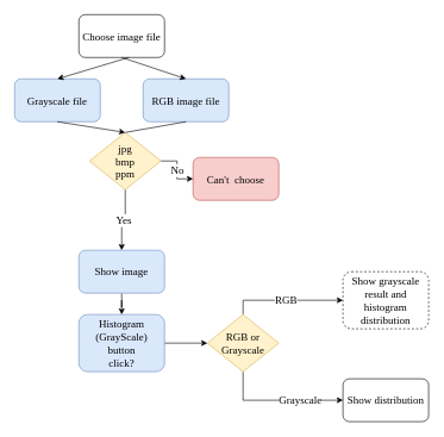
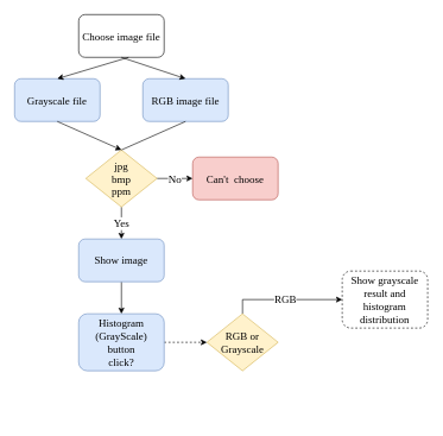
  <mxCell id="0" />
  <mxCell id="1" parent="0" />
  <mxCell id="2" value="Choose image file" style="rounded=1;whiteSpace=wrap;html=1;fontSize=15;fontFamily=Comic Sans MS;" vertex="1" parent="1"><mxGeometry x="110" y="20" width="120" height="60" as="geometry" /></mxCell>
  <mxCell id="3" value="No" style="edgeStyle=orthogonalEdgeStyle;rounded=0;orthogonalLoop=1;jettySize=auto;html=1;fontSize=15;fontFamily=Comic Sans MS;" edge="1" parent="1" source="5" target="6"><mxGeometry relative="1" as="geometry"><mxPoint x="330" y="250" as="targetPoint" /></mxGeometry></mxCell>
  <mxCell id="4" value="Yes" style="edgeStyle=orthogonalEdgeStyle;rounded=0;orthogonalLoop=1;jettySize=auto;html=1;fontSize=15;fontFamily=Comic Sans MS;" edge="1" parent="1" source="5" target="8"><mxGeometry relative="1" as="geometry"><mxPoint x="170" y="330" as="targetPoint" /></mxGeometry></mxCell>
- <mxCell id="5" value="jpg&lt;br style=&quot;font-size: 15px;&quot;&gt;bmp&lt;br style=&quot;font-size: 15px;&quot;&gt;ppm" style="rhombus;whiteSpace=wrap;html=1;fontSize=15;fontFamily=Comic Sans MS;fillColor=#fff2cc;strokeColor=#d6b656;" vertex="1" parent="1"><mxGeometry x="125" y="185" width="100" height="80" as="geometry" /></mxCell>
+ <mxCell id="5" value="jpg&lt;br style=&quot;font-size: 15px;&quot;&gt;bmp&lt;br style=&quot;font-size: 15px;&quot;&gt;ppm" style="rhombus;whiteSpace=wrap;html=1;fontSize=15;fontFamily=Comic Sans MS;fillColor=#fff2cc;strokeColor=#d6b656;" vertex="1" parent="1"><mxGeometry x="120" y="210" width="100" height="80" as="geometry" /></mxCell>
  <mxCell id="6" value="Can't&amp;nbsp; choose" style="rounded=1;whiteSpace=wrap;html=1;fontSize=15;fillColor=#f8cecc;strokeColor=#b85450;fontFamily=Comic Sans MS;" vertex="1" parent="1"><mxGeometry x="270" y="220" width="120" height="60" as="geometry" /></mxCell>
  <mxCell id="7" style="edgeStyle=orthogonalEdgeStyle;rounded=0;orthogonalLoop=1;jettySize=auto;html=1;fontSize=15;fontFamily=Comic Sans MS;entryX=0.5;entryY=0;entryDx=0;entryDy=0;" edge="1" parent="1" source="8" target="18"><mxGeometry relative="1" as="geometry"><mxPoint x="170" y="430" as="targetPoint" /></mxGeometry></mxCell>
- <mxCell id="8" value="Show image" style="rounded=1;whiteSpace=wrap;html=1;fontSize=15;fontFamily=Comic Sans MS;fillColor=#dae8fc;strokeColor=#6c8ebf;" vertex="1" parent="1"><mxGeometry x="110" y="350" width="120" height="60" as="geometry" /></mxCell>
+ <mxCell id="8" value="Show image" style="rounded=1;whiteSpace=wrap;html=1;fontSize=15;fontFamily=Comic Sans MS;fillColor=#dae8fc;strokeColor=#6c8ebf;" vertex="1" parent="1"><mxGeometry x="110" y="335" width="120" height="60" as="geometry" /></mxCell>
  <mxCell id="9" value="RGB" style="edgeStyle=orthogonalEdgeStyle;rounded=0;orthogonalLoop=1;jettySize=auto;html=1;fontSize=15;fontFamily=Comic Sans MS;exitX=0.5;exitY=0;exitDx=0;exitDy=0;entryX=0;entryY=0.5;entryDx=0;entryDy=0;" edge="1" parent="1" source="20" target="16"><mxGeometry relative="1" as="geometry"><mxPoint x="380" y="410" as="targetPoint" /><mxPoint x="450" y="450" as="sourcePoint" /><Array as="points"><mxPoint x="340" y="420" /></Array></mxGeometry></mxCell>
  <mxCell id="10" value="RGB image file" style="rounded=1;whiteSpace=wrap;html=1;fontSize=15;fontFamily=Comic Sans MS;fillColor=#dae8fc;strokeColor=#6c8ebf;" vertex="1" parent="1"><mxGeometry x="200" y="110" width="120" height="60" as="geometry" /></mxCell>
  <mxCell id="11" value="Grayscale file" style="rounded=1;whiteSpace=wrap;html=1;fontSize=15;fontFamily=Comic Sans MS;fillColor=#dae8fc;strokeColor=#6c8ebf;" vertex="1" parent="1"><mxGeometry x="20" y="110" width="120" height="60" as="geometry" /></mxCell>
  <mxCell id="12" value="" style="endArrow=classic;html=1;fontSize=15;exitX=0.5;exitY=1;exitDx=0;exitDy=0;entryX=0.5;entryY=0;entryDx=0;entryDy=0;fontFamily=Comic Sans MS;" edge="1" parent="1" source="2" target="10"><mxGeometry width="50" height="50" relative="1" as="geometry"><mxPoint x="180" y="360" as="sourcePoint" /><mxPoint x="230" y="310" as="targetPoint" /></mxGeometry></mxCell>
  <mxCell id="13" value="" style="endArrow=classic;html=1;fontSize=15;entryX=0.5;entryY=0;entryDx=0;entryDy=0;fontFamily=Comic Sans MS;" edge="1" parent="1" target="11"><mxGeometry width="50" height="50" relative="1" as="geometry"><mxPoint x="180" y="80" as="sourcePoint" /><mxPoint x="270" y="120" as="targetPoint" /></mxGeometry></mxCell>
  <mxCell id="14" value="" style="endArrow=classic;html=1;fontSize=15;exitX=0.5;exitY=1;exitDx=0;exitDy=0;entryX=0.5;entryY=0;entryDx=0;entryDy=0;fontFamily=Comic Sans MS;" edge="1" parent="1" source="11" target="5"><mxGeometry width="50" height="50" relative="1" as="geometry"><mxPoint x="70" y="180" as="sourcePoint" /><mxPoint x="150" y="210" as="targetPoint" /></mxGeometry></mxCell>
  <mxCell id="15" value="" style="endArrow=none;html=1;fontSize=15;exitX=0.5;exitY=1;exitDx=0;exitDy=0;entryX=0.5;entryY=0;entryDx=0;entryDy=0;fontFamily=Comic Sans MS;" edge="1" parent="1" source="10" target="5"><mxGeometry width="50" height="50" relative="1" as="geometry"><mxPoint x="90" y="180" as="sourcePoint" /><mxPoint x="180" y="220" as="targetPoint" /></mxGeometry></mxCell>
  <mxCell id="16" value="&lt;font style=&quot;font-size: 15px;&quot;&gt;Show grayscale result and histogram distribution&lt;/font&gt;" style="rounded=1;whiteSpace=wrap;html=1;fontFamily=Comic Sans MS;fontSize=15;dashed=1;" vertex="1" parent="1"><mxGeometry x="480" y="380" width="120" height="80" as="geometry" /></mxCell>
- <mxCell id="17" style="edgeStyle=orthogonalEdgeStyle;rounded=0;orthogonalLoop=1;jettySize=auto;html=1;fontFamily=Comic Sans MS;fontSize=15;" edge="1" parent="1" source="18" target="20"><mxGeometry relative="1" as="geometry" /></mxCell>
+ <mxCell id="17" style="edgeStyle=orthogonalEdgeStyle;rounded=0;orthogonalLoop=1;jettySize=auto;html=1;fontFamily=Comic Sans MS;fontSize=15;dashed=1;" edge="1" parent="1" source="18" target="20"><mxGeometry relative="1" as="geometry" /></mxCell>
  <mxCell id="18" value="&lt;span style=&quot;font-family: &amp;#34;comic sans ms&amp;#34;&quot;&gt;Histogram&lt;/span&gt;&lt;br style=&quot;font-family: &amp;#34;comic sans ms&amp;#34;&quot;&gt;&lt;span style=&quot;font-family: &amp;#34;comic sans ms&amp;#34;&quot;&gt;(GrayScale)&lt;/span&gt;&lt;br style=&quot;font-family: &amp;#34;comic sans ms&amp;#34;&quot;&gt;&lt;span style=&quot;font-family: &amp;#34;comic sans ms&amp;#34;&quot;&gt;button&lt;/span&gt;&lt;br style=&quot;font-family: &amp;#34;comic sans ms&amp;#34;&quot;&gt;&lt;span style=&quot;font-family: &amp;#34;comic sans ms&amp;#34;&quot;&gt;click?&lt;/span&gt;&lt;span style=&quot;background-color: rgb(255 , 255 , 255)&quot;&gt;&lt;br&gt;&lt;/span&gt;" style="rounded=1;whiteSpace=wrap;html=1;fontFamily=Comic Sans MS;fontSize=15;fillColor=#dae8fc;strokeColor=#6c8ebf;" vertex="1" parent="1"><mxGeometry x="110" y="440" width="120" height="80" as="geometry" /></mxCell>
- <mxCell id="19" value="Grayscale" style="edgeStyle=orthogonalEdgeStyle;rounded=0;orthogonalLoop=1;jettySize=auto;html=1;fontFamily=Comic Sans MS;fontSize=15;entryX=0;entryY=0.5;entryDx=0;entryDy=0;" edge="1" parent="1" source="20" target="21"><mxGeometry x="0.333" relative="1" as="geometry"><mxPoint x="480" y="560" as="targetPoint" /><Array as="points"><mxPoint x="340" y="560" /></Array><mxPoint as="offset" /></mxGeometry></mxCell>
  <mxCell id="20" value="RGB or Grayscale" style="rhombus;whiteSpace=wrap;html=1;fontFamily=Comic Sans MS;fontSize=15;fillColor=#fff2cc;strokeColor=#d6b656;" vertex="1" parent="1"><mxGeometry x="290" y="440" width="100" height="80" as="geometry" /></mxCell>
- <mxCell id="21" value="Show distribution" style="rounded=1;whiteSpace=wrap;html=1;fontFamily=Comic Sans MS;fontSize=15;" vertex="1" parent="1"><mxGeometry x="480" y="530" width="120" height="60" as="geometry" /></mxCell>
